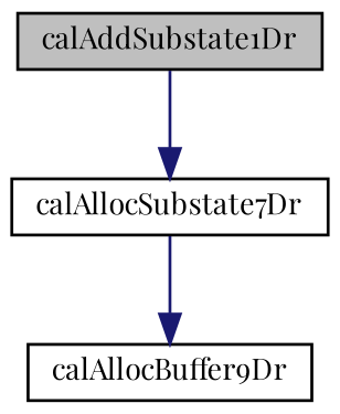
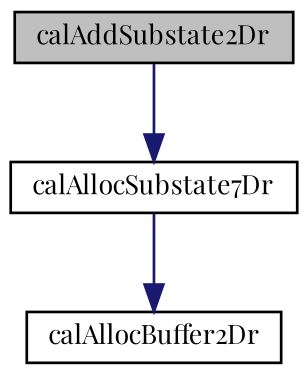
  digraph {
    fontname="Playfair Display"
    rankdir=TB
    node [color=black fillcolor=white fontname="Playfair Display" fontsize=10 shape=record style=filled]
    edge [color=midnightblue fontname="Playfair Display" fontsize=10 labelfontname=Helvetica labelfontsize=10 style=solid]
-   n1 [fillcolor=grey75 fontcolor=black height=0.2 label=calAddSubstate1Dr width=0.4]
+   n1 [fillcolor=grey75 fontcolor=black height=0.2 label=calAddSubstate2Dr width=0.4]
    n2 [height=0.2 label=calAllocSubstate7Dr width=0.4]
-   n3 [height=0.2 label=calAllocBuffer9Dr width=0.4]
+   n3 [height=0.2 label=calAllocBuffer2Dr width=0.4]
    n1 -> n2
    n2 -> n3
  }
